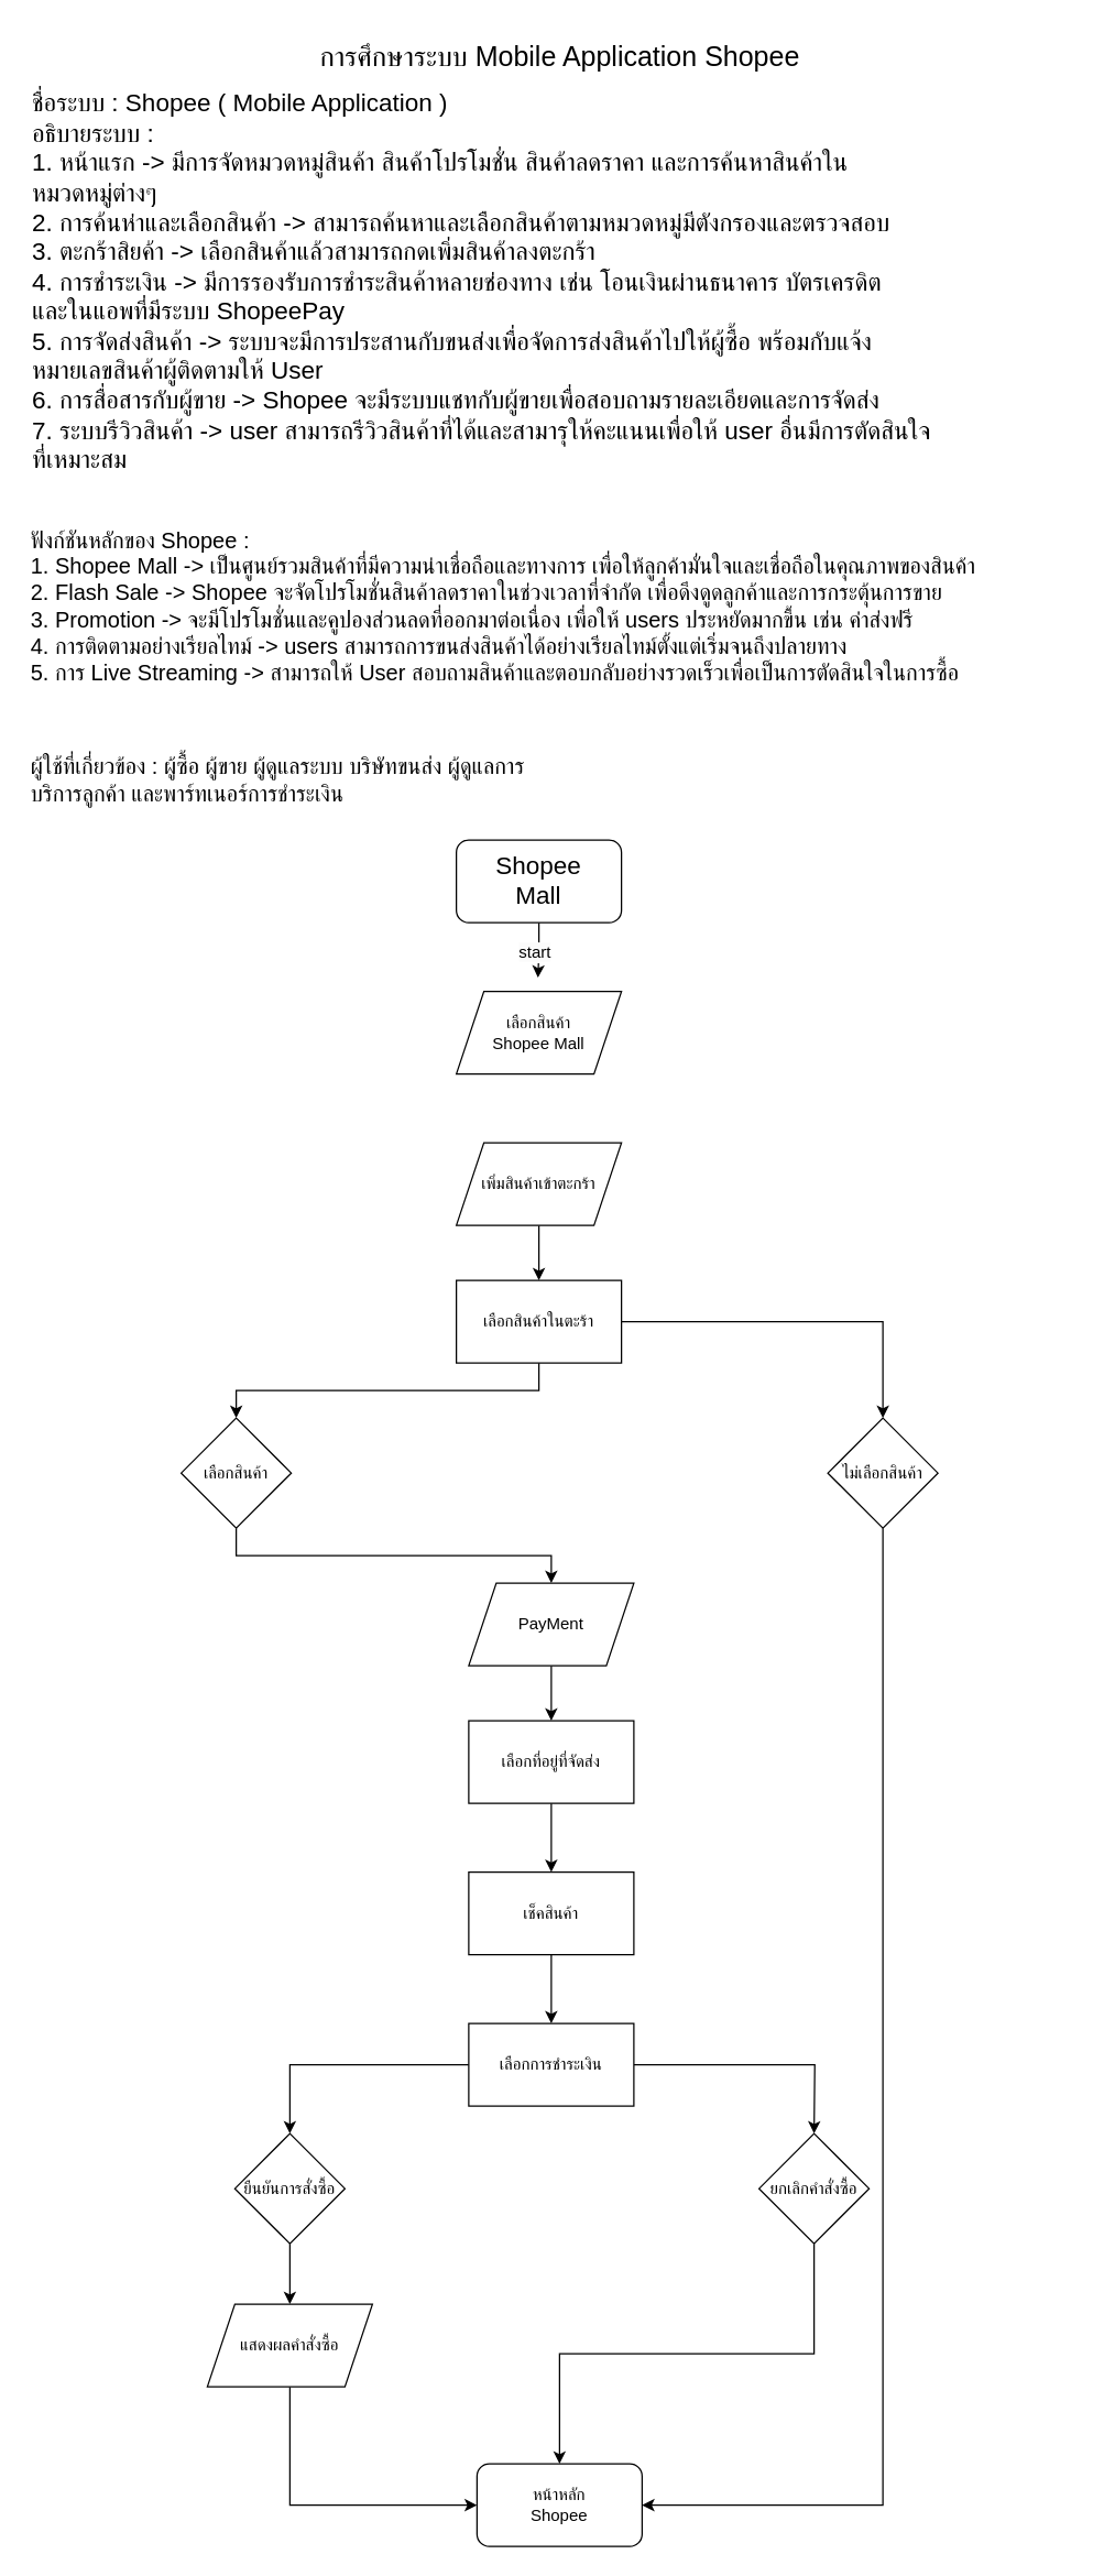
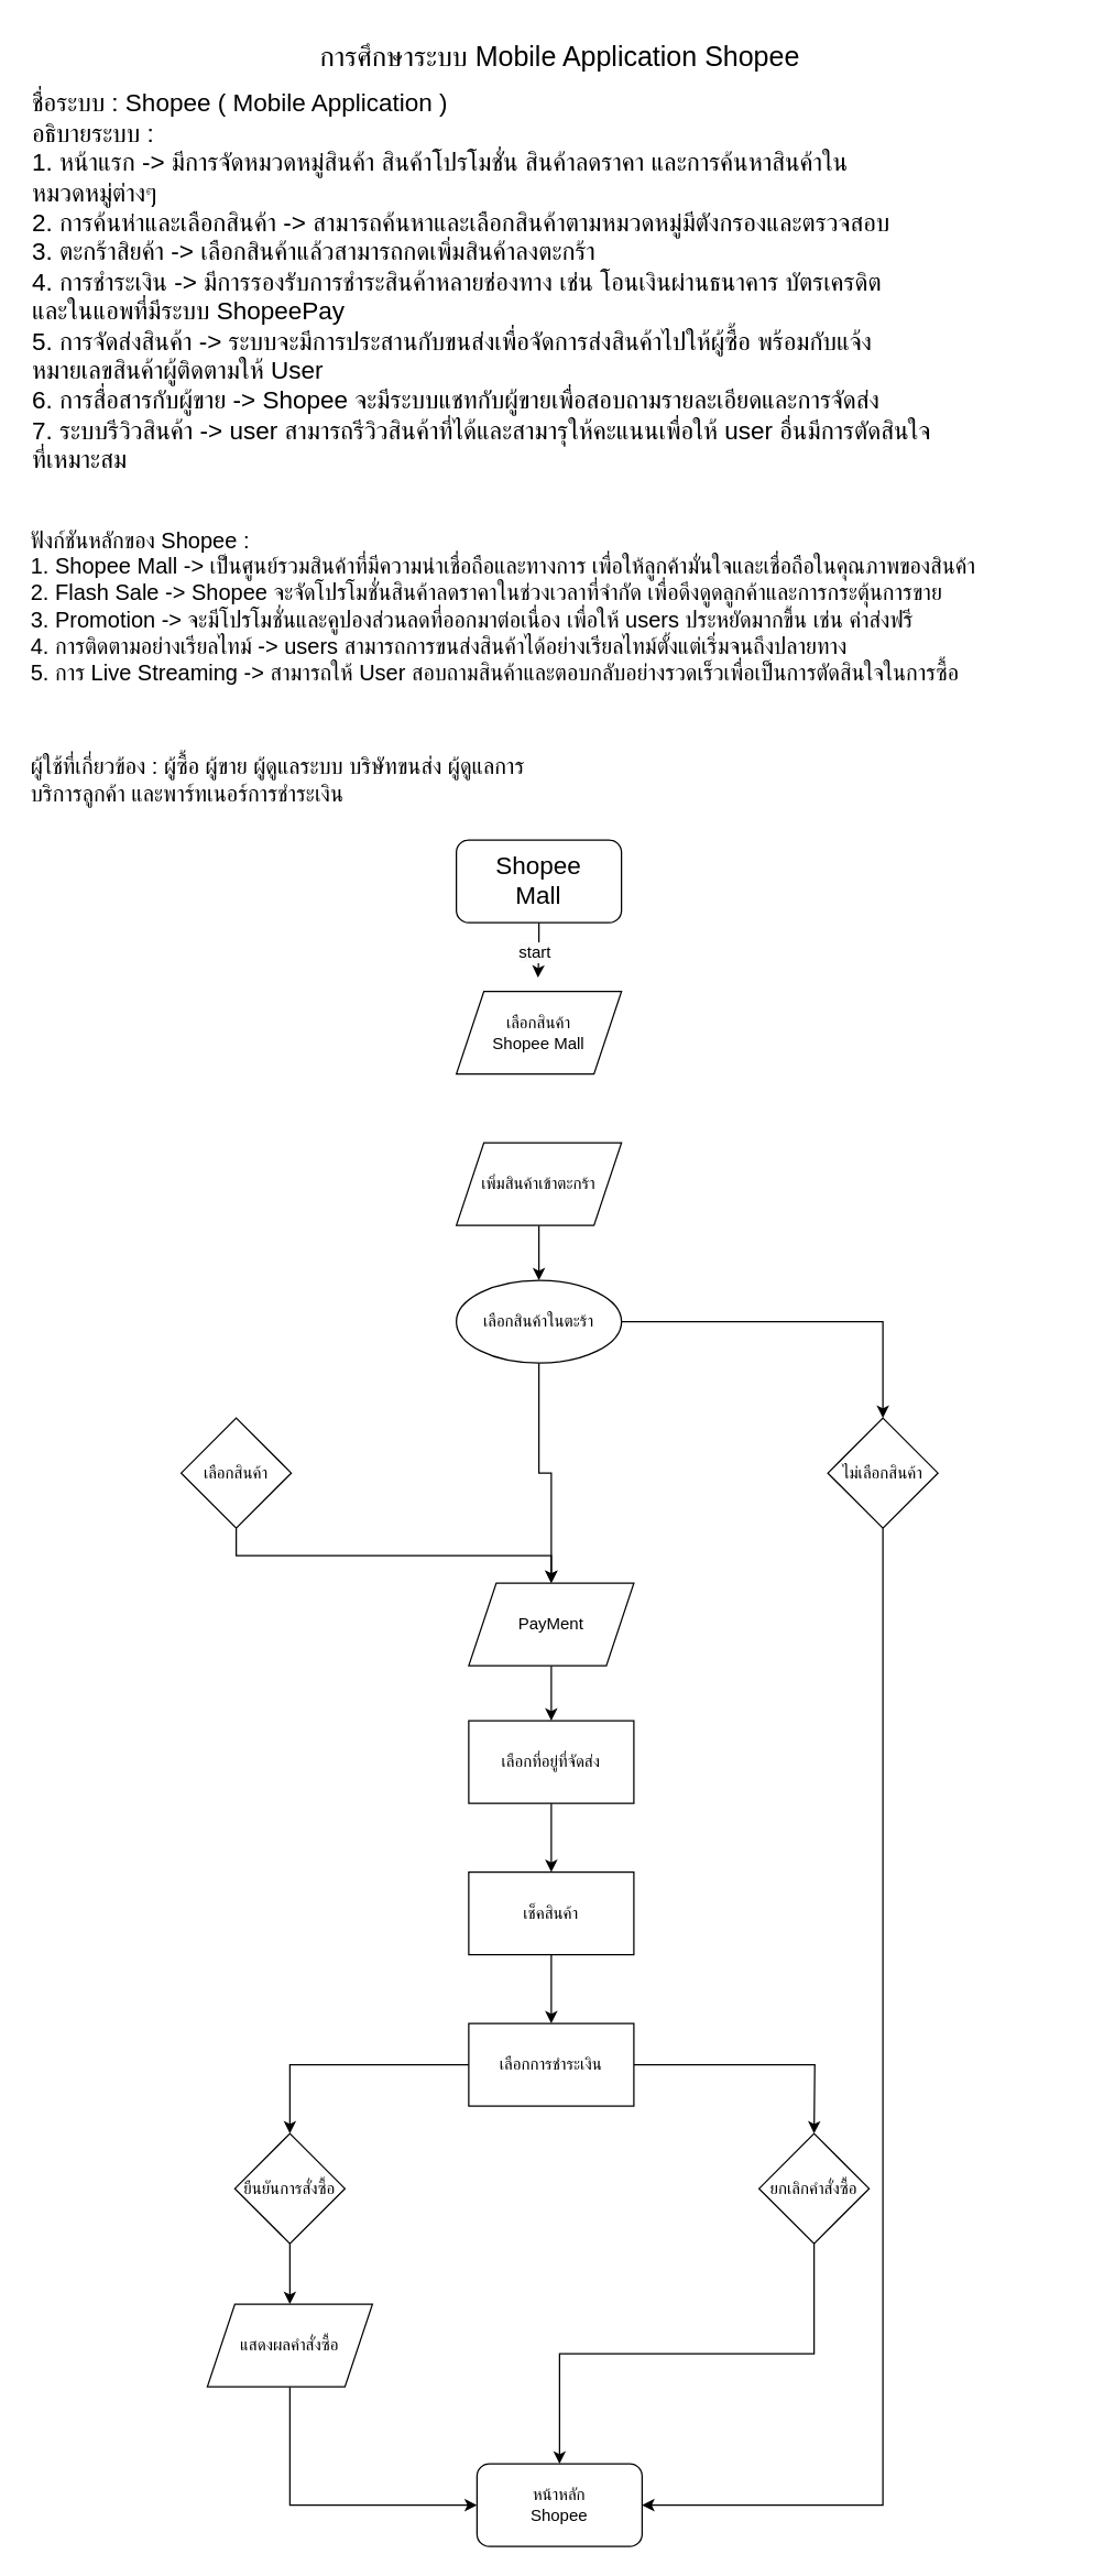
  <mxCell id="0" />
  <mxCell id="1" parent="0" />
  <mxCell id="2" value="การศึกษาระบบ Mobile Application Shopee" style="text;html=1;align=center;verticalAlign=middle;resizable=0;points=[];autosize=1;strokeColor=none;fillColor=none;fontSize=20;" vertex="1" parent="1"><mxGeometry x="211" y="20" width="390" height="40" as="geometry" /></mxCell>
  <mxCell id="3" value="ชื่อระบบ : Shopee ( Mobile Application )&lt;div style=&quot;font-size: 18px;&quot;&gt;อธิบายระบบ :&amp;nbsp;&lt;/div&gt;&lt;div style=&quot;font-size: 18px;&quot;&gt;1. หน้าแรก -&amp;gt; มีการจัดหมวดหมู่สินค้า สินค้าโปรโมชั่น สินค้าลดราคา และการค้นหาสินค้าใน&lt;/div&gt;&lt;div style=&quot;font-size: 18px;&quot;&gt;หมวดหมู่ต่างๆ&lt;/div&gt;&lt;div style=&quot;font-size: 18px;&quot;&gt;2. การค้นห่าและเลือกสินค้า -&amp;gt; สามารถค้นหาและเลือกสินค้าตามหมวดหมู่มีตังกรองและตรวจสอบ&lt;/div&gt;&lt;div style=&quot;font-size: 18px;&quot;&gt;3. ตะกร้าสิยค้า -&amp;gt; เลือกสินค้าแล้วสามารถกดเพิ่มสินค้าลงตะกร้า&lt;/div&gt;&lt;div style=&quot;font-size: 18px;&quot;&gt;4. การชำระเงิน -&amp;gt; มีการรองรับการชำระสินค้าหลายช่องทาง เช่น โอนเงินผ่านธนาคาร บัตรเครดิต&amp;nbsp;&lt;/div&gt;&lt;div style=&quot;font-size: 18px;&quot;&gt;และในแอพที่มีระบบ ShopeePay&lt;/div&gt;&lt;div style=&quot;font-size: 18px;&quot;&gt;5. การจัดส่งสินค้า -&amp;gt; ระบบจะมีการประสานกับขนส่งเพื่อจัดการส่งสินค้าไปให้ผู้ซื้อ พร้อมกับแจ้ง&lt;/div&gt;&lt;div style=&quot;font-size: 18px;&quot;&gt;หมายเลขสินค้าผู้ติดตามให้ User&amp;nbsp;&lt;/div&gt;&lt;div style=&quot;font-size: 18px;&quot;&gt;6. การสื่อสารกับผู้ขาย -&amp;gt; Shopee จะมีระบบแชทกับผู้ขายเพื่อสอบถามรายละเอียดและการจัดส่ง&lt;/div&gt;&lt;div style=&quot;font-size: 18px;&quot;&gt;7. ระบบรีวิวสินค้า -&amp;gt; user สามารถรีวิวสินค้าที่ได้และสามารุให้คะแนนเพื่อให้ user อื่นมีการตัดสินใจ&lt;/div&gt;&lt;div style=&quot;font-size: 18px;&quot;&gt;ที่เหมาะสม&lt;/div&gt;" style="text;html=1;align=left;verticalAlign=middle;resizable=0;points=[];autosize=1;strokeColor=none;fillColor=none;fontSize=18;" vertex="1" parent="1"><mxGeometry x="21" y="60" width="740" height="290" as="geometry" /></mxCell>
  <mxCell id="4" value="&lt;span style=&quot;font-size: 16px;&quot;&gt;ฟังก์ชันหลักของ Shopee :&lt;/span&gt;&lt;div style=&quot;&quot;&gt;&lt;span style=&quot;font-size: 16px;&quot;&gt;1. Shopee Mall -&amp;gt; เป็นศูนย์รวมสินค้าที่มีความน่าเชื่อถือและทางการ เพื่อให้ลูกค้ามั่นใจและเชื่อถือในคุณภาพของสินค้า&lt;/span&gt;&lt;/div&gt;&lt;div style=&quot;&quot;&gt;&lt;span style=&quot;font-size: 16px;&quot;&gt;2. Flash Sale -&amp;gt; Shopee จะจัดโปรโมชั่นสินค้าลดราคาในช่วงเวลาที่จำกัด เพื่อดึงดูดลูกค้าและการกระตุ้นการขาย&lt;/span&gt;&lt;/div&gt;&lt;div style=&quot;&quot;&gt;&lt;span style=&quot;font-size: 16px;&quot;&gt;3. Promotion -&amp;gt; จะมีโปรโมชั่นและคูปองส่วนลดที่ออกมาต่อเนื่อง เพื่อให้ users ประหยัดมากขึ้น เช่น ค่าส่งฟรี&amp;nbsp;&lt;/span&gt;&lt;/div&gt;&lt;div style=&quot;&quot;&gt;&lt;span style=&quot;font-size: 16px;&quot;&gt;4. การติดตามอย่างเรียลไทม์ -&amp;gt; users สามารถการขนส่งสินค้าได้อย่างเรียลไทม์ตั้งแต่เริ่มจนถึงปลายทาง&lt;/span&gt;&lt;/div&gt;&lt;div style=&quot;&quot;&gt;&lt;span style=&quot;font-size: 16px;&quot;&gt;5. การ Live Streaming -&amp;gt; สามารถให้ User สอบถามสินค้าและตอบกลับอย่างรวดเร็วเพื่อเป็นการตัดสินใจในการซื้อ&lt;/span&gt;&lt;/div&gt;" style="text;html=1;align=left;verticalAlign=middle;whiteSpace=wrap;rounded=0;" vertex="1" parent="1"><mxGeometry x="20" y="340" width="760" height="200" as="geometry" /></mxCell>
  <mxCell id="5" value="&lt;span style=&quot;font-size: 16px;&quot;&gt;ผู้ใช้ที่เกี่ยวข้อง : ผู้ซื้อ ผู้ขาย ผู้ดูแลระบบ บริษัทขนส่ง ผู้ดูแลการบริการลูกค้า และพาร์ทเนอร์การชำระเงิน&lt;/span&gt;" style="text;html=1;align=left;verticalAlign=middle;whiteSpace=wrap;rounded=0;fontSize=16;" vertex="1" parent="1"><mxGeometry x="20" y="551" width="380" height="30" as="geometry" /></mxCell>
  <mxCell id="6" style="edgeStyle=orthogonalEdgeStyle;rounded=0;orthogonalLoop=1;jettySize=auto;html=1;exitX=0.5;exitY=1;exitDx=0;exitDy=0;" edge="1" parent="1" source="8"><mxGeometry relative="1" as="geometry"><mxPoint x="390.333" y="710" as="targetPoint" /></mxGeometry></mxCell>
  <mxCell id="7" value="&lt;span style=&quot;font-size: 12px; text-wrap-mode: wrap; background-color: rgb(251, 251, 251);&quot;&gt;start&lt;/span&gt;" style="edgeLabel;html=1;align=center;verticalAlign=middle;resizable=0;points=[];" vertex="1" connectable="0" parent="6"><mxGeometry x="0.024" y="-2" relative="1" as="geometry"><mxPoint x="-1" y="1" as="offset" /></mxGeometry></mxCell>
  <mxCell id="8" value="&lt;font style=&quot;font-size: 18px;&quot;&gt;Shopee&lt;/font&gt;&lt;div style=&quot;font-size: 18px;&quot;&gt;&lt;font style=&quot;font-size: 18px;&quot;&gt;Mall&lt;/font&gt;&lt;/div&gt;" style="rounded=1;whiteSpace=wrap;html=1;" vertex="1" parent="1"><mxGeometry x="331" y="610" width="120" height="60" as="geometry" /></mxCell>
  <mxCell id="9" value="เลือกสินค้า&lt;div&gt;Shopee Mall&lt;/div&gt;" style="shape=parallelogram;perimeter=parallelogramPerimeter;whiteSpace=wrap;html=1;fixedSize=1;" vertex="1" parent="1"><mxGeometry x="331" y="720" width="120" height="60" as="geometry" /></mxCell>
  <mxCell id="10" style="edgeStyle=orthogonalEdgeStyle;rounded=0;orthogonalLoop=1;jettySize=auto;html=1;exitX=0.5;exitY=1;exitDx=0;exitDy=0;" edge="1" parent="1" source="11" target="14"><mxGeometry relative="1" as="geometry"><mxPoint x="390.667" y="940" as="targetPoint" /></mxGeometry></mxCell>
  <mxCell id="11" value="เพิ่มสินค้าเข้าตะกร้า" style="shape=parallelogram;perimeter=parallelogramPerimeter;whiteSpace=wrap;html=1;fixedSize=1;" vertex="1" parent="1"><mxGeometry x="330.997" y="830" width="120" height="60" as="geometry" /></mxCell>
- <mxCell id="12" style="edgeStyle=orthogonalEdgeStyle;rounded=0;orthogonalLoop=1;jettySize=auto;html=1;exitX=0.5;exitY=1;exitDx=0;exitDy=0;entryX=0.5;entryY=0;entryDx=0;entryDy=0;" edge="1" parent="1" source="14" target="16"><mxGeometry relative="1" as="geometry"><mxPoint x="390.667" y="1040" as="targetPoint" /></mxGeometry></mxCell>
+ <mxCell id="12" style="edgeStyle=orthogonalEdgeStyle;rounded=0;orthogonalLoop=1;jettySize=auto;html=1;exitX=0.5;exitY=1;exitDx=0;exitDy=0;" edge="1" parent="1" source="14" target="18"><mxGeometry relative="1" as="geometry"><mxPoint x="390.667" y="1040" as="targetPoint" /></mxGeometry></mxCell>
  <mxCell id="13" style="edgeStyle=orthogonalEdgeStyle;rounded=0;orthogonalLoop=1;jettySize=auto;html=1;exitX=1;exitY=0.5;exitDx=0;exitDy=0;" edge="1" parent="1" source="14" target="20"><mxGeometry relative="1" as="geometry"><mxPoint x="601" y="1030" as="targetPoint" /></mxGeometry></mxCell>
- <mxCell id="14" value="เลือกสินค้าในตะร้า" style="rounded=0;whiteSpace=wrap;html=1;" vertex="1" parent="1"><mxGeometry x="330.997" y="930" width="120" height="60" as="geometry" /></mxCell>
+ <mxCell id="14" value="เลือกสินค้าในตะร้า" style="ellipse;whiteSpace=wrap;html=1;" vertex="1" parent="1"><mxGeometry x="330.997" y="930" width="120" height="60" as="geometry" /></mxCell>
  <mxCell id="15" style="edgeStyle=orthogonalEdgeStyle;rounded=0;orthogonalLoop=1;jettySize=auto;html=1;exitX=0.5;exitY=1;exitDx=0;exitDy=0;" edge="1" parent="1" source="16" target="18"><mxGeometry relative="1" as="geometry"><mxPoint x="401" as="targetPoint" y="1150" /></mxGeometry></mxCell>
  <mxCell id="16" value="เลือกสินค้า" style="rhombus;whiteSpace=wrap;html=1;" vertex="1" parent="1"><mxGeometry x="131" y="1030" width="80" height="80" as="geometry" /></mxCell>
  <mxCell id="17" style="edgeStyle=orthogonalEdgeStyle;rounded=0;orthogonalLoop=1;jettySize=auto;html=1;exitX=0.5;exitY=1;exitDx=0;exitDy=0;entryX=0.5;entryY=0;entryDx=0;entryDy=0;" edge="1" parent="1" source="18" target="22"><mxGeometry relative="1" as="geometry" /></mxCell>
  <mxCell id="18" value="PayMent" style="shape=parallelogram;perimeter=parallelogramPerimeter;whiteSpace=wrap;html=1;fixedSize=1;" vertex="1" parent="1"><mxGeometry x="340" width="120" height="60" as="geometry" y="1150" /></mxCell>
  <mxCell id="19" style="edgeStyle=orthogonalEdgeStyle;rounded=0;orthogonalLoop=1;jettySize=auto;html=1;exitX=0.5;exitY=1;exitDx=0;exitDy=0;entryX=1;entryY=0.5;entryDx=0;entryDy=0;" edge="1" parent="1" source="20" target="34"><mxGeometry relative="1" as="geometry"><Array as="points"><mxPoint x="641" y="1110" /><mxPoint x="641" y="1820" /></Array></mxGeometry></mxCell>
  <mxCell id="20" value="ไม่เลือกสินค้า" style="rhombus;whiteSpace=wrap;html=1;" vertex="1" parent="1"><mxGeometry x="601" y="1030" width="80" height="80" as="geometry" /></mxCell>
  <mxCell id="21" value="" style="edgeStyle=orthogonalEdgeStyle;rounded=0;orthogonalLoop=1;jettySize=auto;html=1;" edge="1" parent="1" source="22" target="24"><mxGeometry relative="1" as="geometry" /></mxCell>
  <mxCell id="22" value="เลือกที่อยู่ที่จัดส่ง" style="rounded=0;whiteSpace=wrap;html=1;" vertex="1" parent="1"><mxGeometry x="340" y="1250" width="120" height="60" as="geometry" /></mxCell>
  <mxCell id="23" value="" style="edgeStyle=orthogonalEdgeStyle;rounded=0;orthogonalLoop=1;jettySize=auto;html=1;" edge="1" parent="1" source="24" target="27"><mxGeometry relative="1" as="geometry" /></mxCell>
  <mxCell id="24" value="เช็คสินค้า" style="whiteSpace=wrap;html=1;rounded=0;" vertex="1" parent="1"><mxGeometry x="340" y="1360" width="120" height="60" as="geometry" /></mxCell>
  <mxCell id="25" style="edgeStyle=orthogonalEdgeStyle;rounded=0;orthogonalLoop=1;jettySize=auto;html=1;exitX=0;exitY=0.5;exitDx=0;exitDy=0;" edge="1" parent="1" source="27" target="29"><mxGeometry relative="1" as="geometry"><mxPoint x="201" y="1550" as="targetPoint" /></mxGeometry></mxCell>
  <mxCell id="26" style="edgeStyle=orthogonalEdgeStyle;rounded=0;orthogonalLoop=1;jettySize=auto;html=1;exitX=1;exitY=0.5;exitDx=0;exitDy=0;" edge="1" parent="1" source="27"><mxGeometry relative="1" as="geometry"><mxPoint x="591" y="1550" as="targetPoint" /></mxGeometry></mxCell>
  <mxCell id="27" value="เลือกการชำระเงิน" style="whiteSpace=wrap;html=1;rounded=0;" vertex="1" parent="1"><mxGeometry x="340" y="1470" width="120" height="60" as="geometry" /></mxCell>
  <mxCell id="28" style="edgeStyle=orthogonalEdgeStyle;rounded=0;orthogonalLoop=1;jettySize=auto;html=1;exitX=0.5;exitY=1;exitDx=0;exitDy=0;" edge="1" parent="1" source="29" target="33"><mxGeometry relative="1" as="geometry"><mxPoint x="209.75" y="1670" as="targetPoint" /></mxGeometry></mxCell>
  <mxCell id="29" value="ยืนยันการสั่งซื้อ" style="rhombus;whiteSpace=wrap;html=1;" vertex="1" parent="1"><mxGeometry x="170" y="1550" width="80" height="80" as="geometry" /></mxCell>
  <mxCell id="30" style="edgeStyle=orthogonalEdgeStyle;rounded=0;orthogonalLoop=1;jettySize=auto;html=1;exitX=0.5;exitY=1;exitDx=0;exitDy=0;entryX=0.5;entryY=0;entryDx=0;entryDy=0;" edge="1" parent="1" source="31" target="34"><mxGeometry relative="1" as="geometry" /></mxCell>
  <mxCell id="31" value="ยกเลิกคำสั่งซื้อ" style="rhombus;whiteSpace=wrap;html=1;" vertex="1" parent="1"><mxGeometry x="551" y="1550" width="80" height="80" as="geometry" /></mxCell>
  <mxCell id="32" style="edgeStyle=orthogonalEdgeStyle;rounded=0;orthogonalLoop=1;jettySize=auto;html=1;exitX=0.5;exitY=1;exitDx=0;exitDy=0;entryX=0;entryY=0.5;entryDx=0;entryDy=0;" edge="1" parent="1" source="33" target="34"><mxGeometry relative="1" as="geometry" /></mxCell>
  <mxCell id="33" value="แสดงผลคำสั่งซื้อ" style="shape=parallelogram;perimeter=parallelogramPerimeter;whiteSpace=wrap;html=1;fixedSize=1;" vertex="1" parent="1"><mxGeometry x="150" y="1674" width="120" height="60" as="geometry" /></mxCell>
  <mxCell id="34" value="หน้าหลัก&lt;div&gt;Shopee&lt;/div&gt;" style="rounded=1;whiteSpace=wrap;html=1;" vertex="1" parent="1"><mxGeometry x="346" y="1790" width="120" height="60" as="geometry" /></mxCell>
